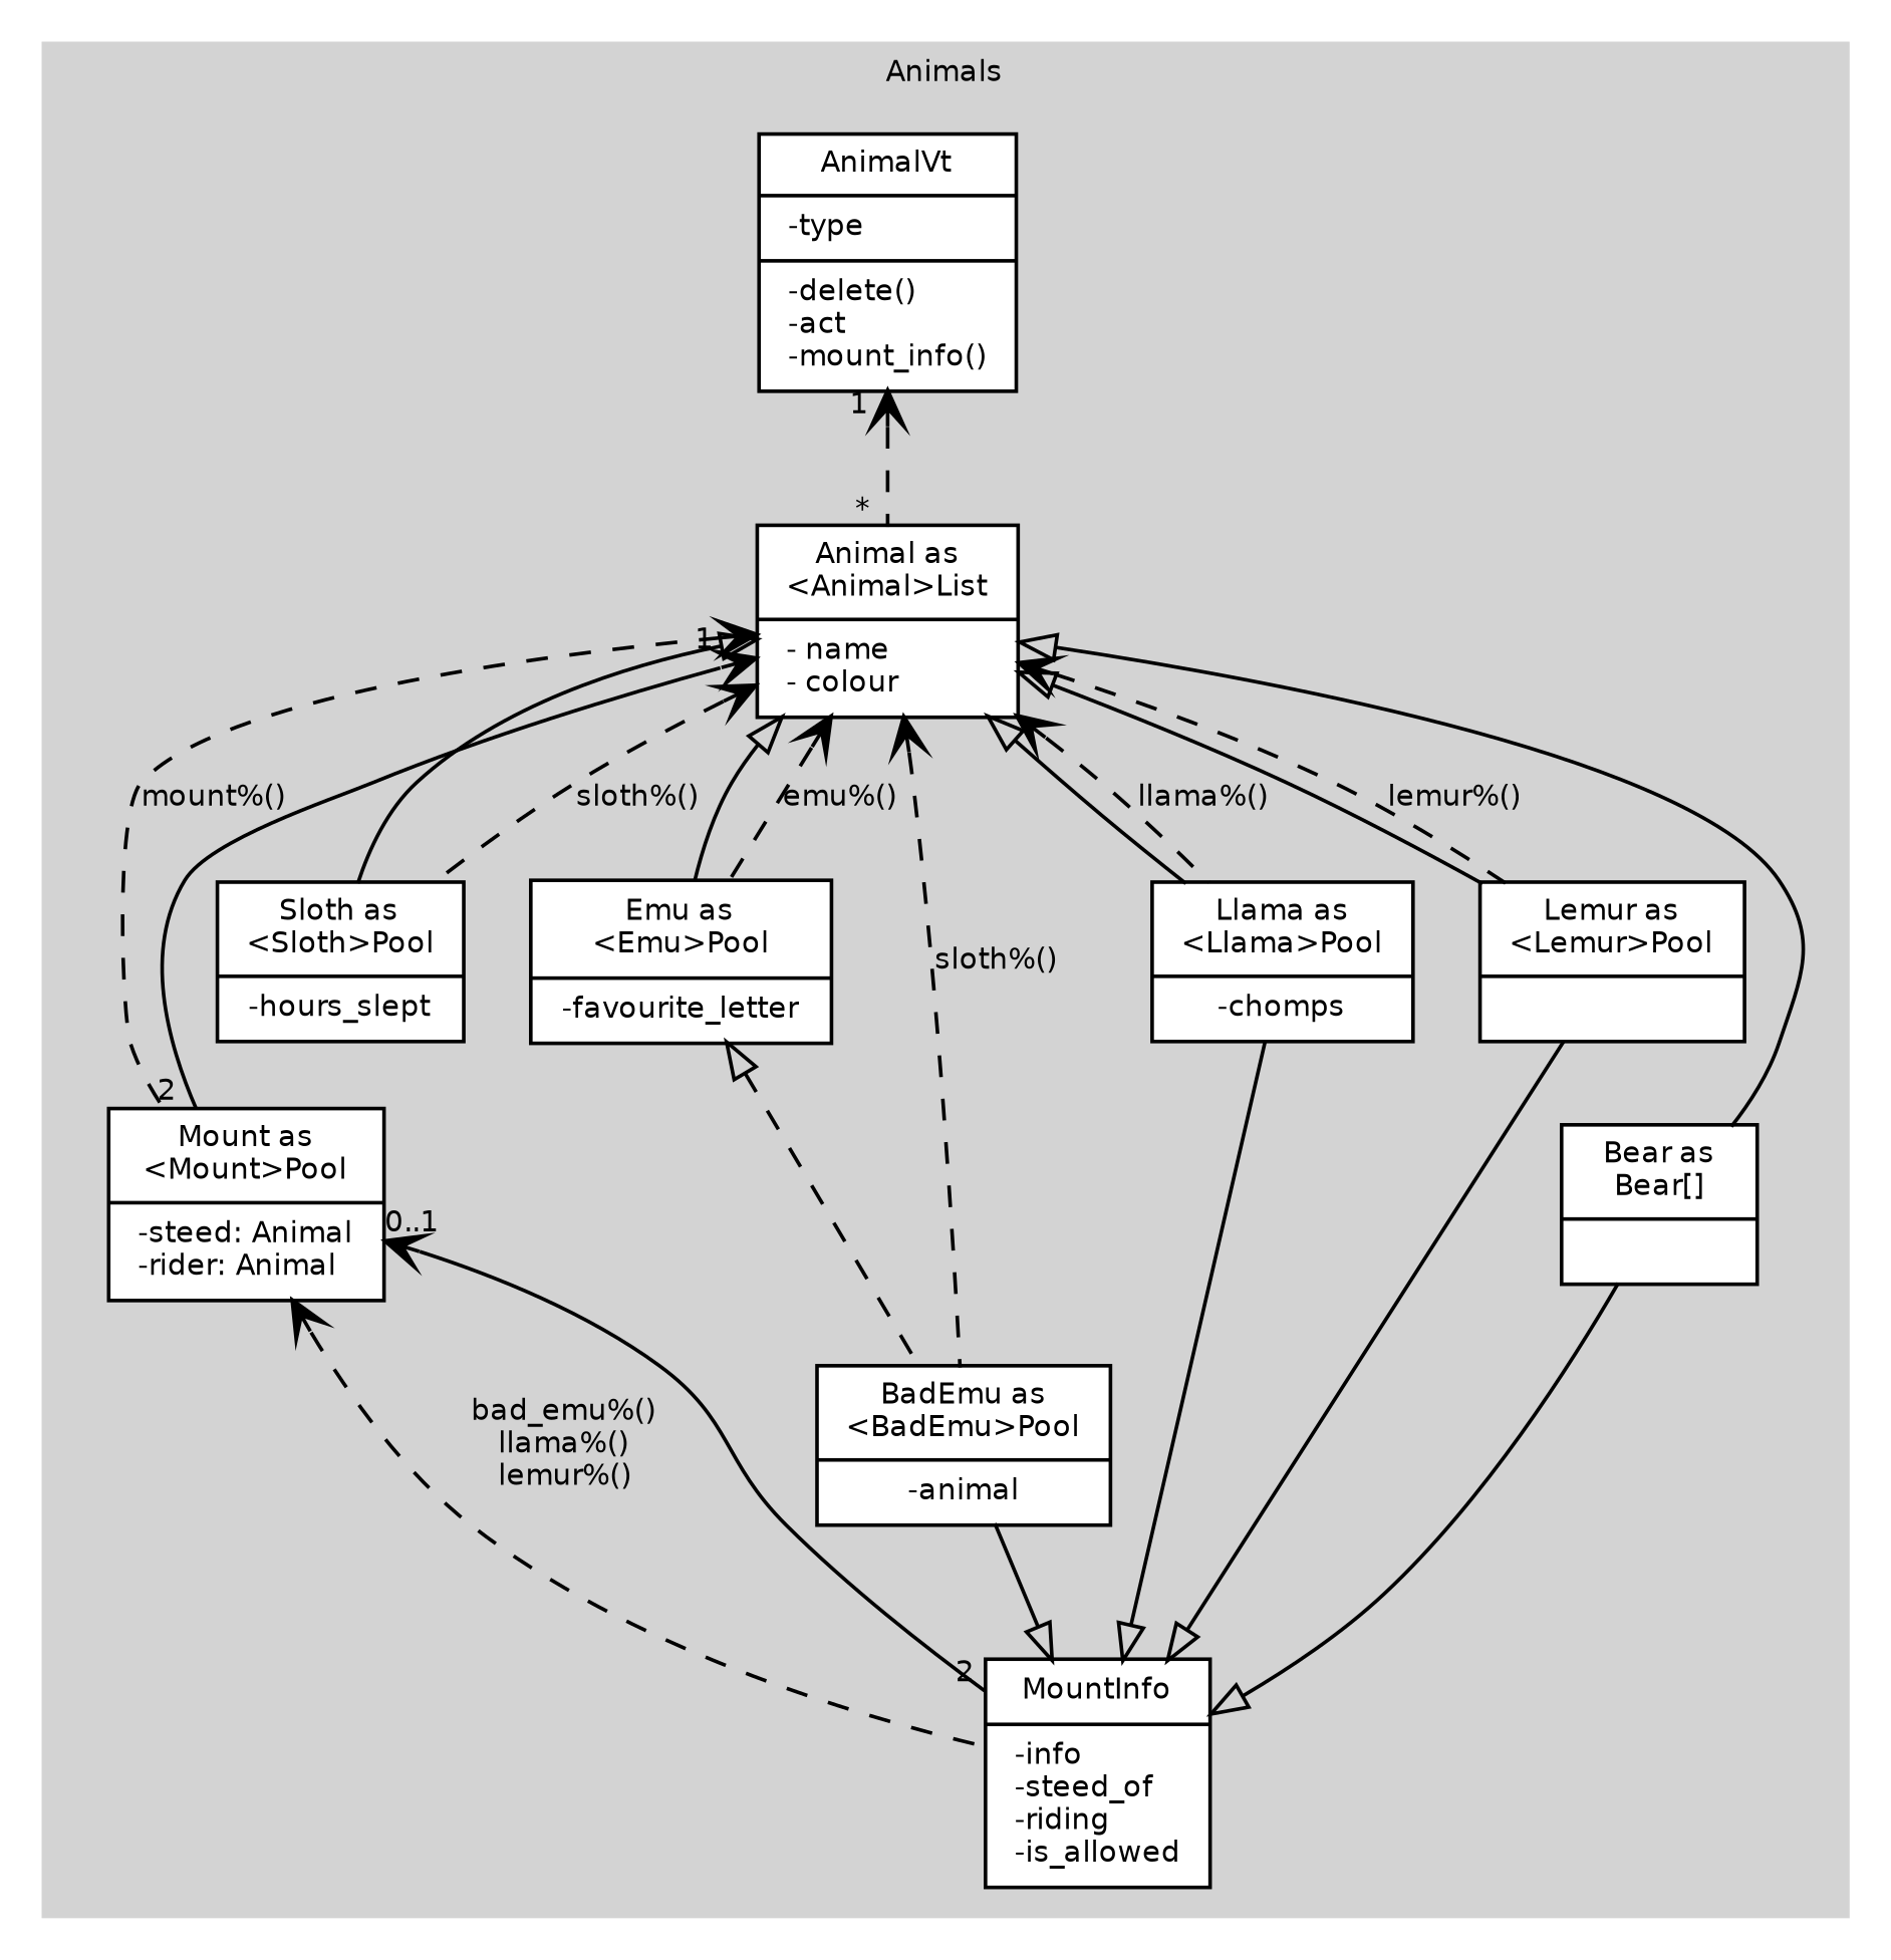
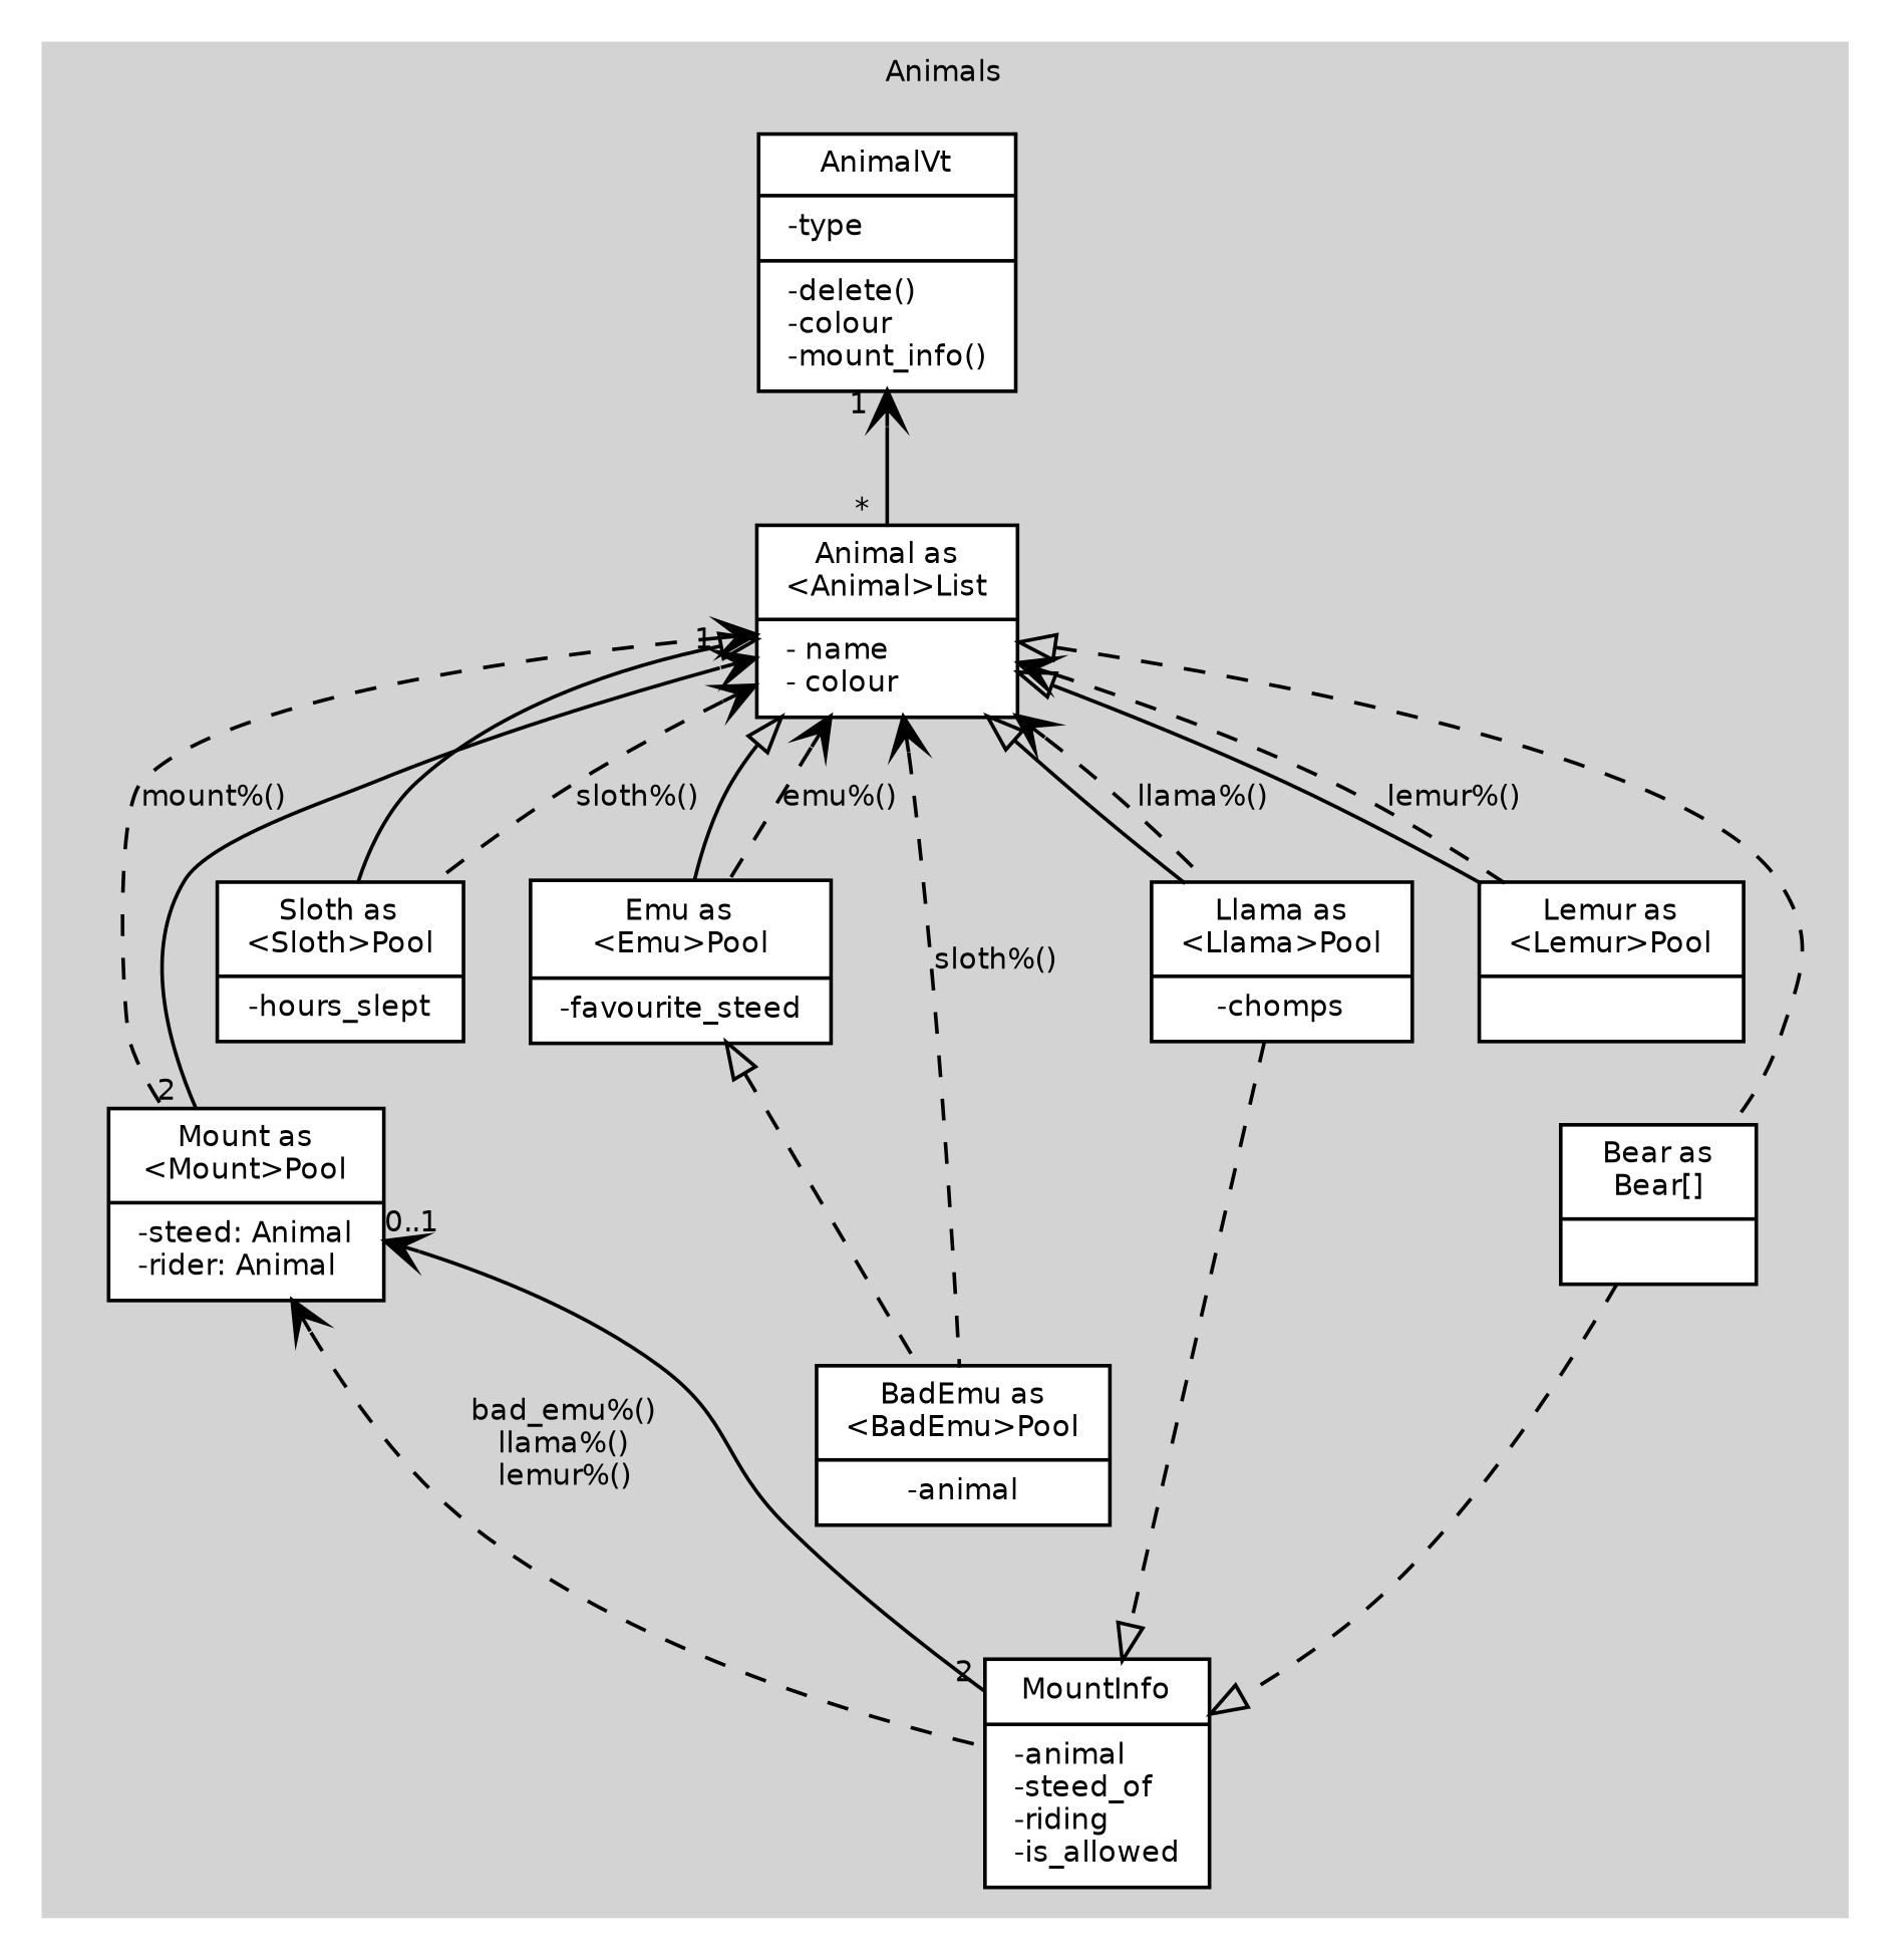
  digraph {
    fontname="Bitstream Vera Sans"
    fontsize=8
    node [fillcolor=white fontname="Bitstream Vera Sans" fontsize=8 shape=record style=filled]
    edge [arrowhead=empty arrowtail=vee dir=back fontname="Bitstream Vera Sans" fontsize=8 style=normal]
-   n1 [label="{AnimalVt|-type\l|-delete()\l-act\l-mount_info()\l}"]
+   n1 [label="{AnimalVt|-type\l|-delete()\l-colour\l-mount_info()\l}"]
    n2 [label="{Animal as\n\<Animal\>List|- name\l- colour\l}"]
    n3 [label="{Mount as\n\<Mount\>Pool|-steed: Animal\l-rider: Animal\l}"]
    n4 [label="{Sloth as\n\<Sloth\>Pool|-hours_slept}"]
-   n5 [label="{Emu as\n\<Emu\>Pool|-favourite_letter}"]
+   n5 [label="{Emu as\n\<Emu\>Pool|-favourite_steed}"]
    n6 [label="{BadEmu as\n\<BadEmu\>Pool|-animal}"]
    n7 [label="{Llama as\n\<Llama\>Pool|-chomps}"]
    n8 [label="{Lemur as\n\<Lemur\>Pool|}"]
    n9 [label="{Bear as\nBear[]|}"]
-   n10 [label="{MountInfo|-info\l-steed_of\l-riding\l-is_allowed\l}"]
+   n10 [label="{MountInfo|-animal\l-steed_of\l-riding\l-is_allowed\l}"]
    subgraph cluster_1 {
      color=lightgrey
      label=Animals
      style=filled
      n1
      n2
      n3
      n4
      n5
      n6
      n7
      n8
      n9
      n10
    }
    subgraph cluster_2 {
      color=grey
      fillcolor=clear
      label=static
    }
-   n1 -> n2 [headlabel="*  " style=dashed taillabel="  1  "]
+   n1 -> n2 [headlabel="*  " taillabel="  1  "]
    n2 -> n3 [label="mount%()" style=dashed]
    n2 -> n3 [headlabel=" 2  " taillabel="1     "]
    n2 -> n4 [arrowtail=empty]
    n2 -> n4 [label="sloth%()" style=dashed]
    n2 -> n5 [arrowtail=empty]
    n2 -> n5 [label="emu%()" style=dashed]
    n2 -> n6 [label="sloth%()" style=dashed]
    n2 -> n7 [arrowtail=empty]
    n2 -> n7 [label="llama%()" style=dashed]
    n2 -> n8 [arrowtail=empty]
    n2 -> n8 [label="lemur%()" style=dashed]
-   n2 -> n9 [arrowtail=empty]
+   n2 -> n9 [arrowtail=empty style=dashed]
    n3 -> n10 [label="bad_emu%()\nllama%()\nlemur%()" style=dashed]
    n3 -> n10 [headlabel="2 " taillabel="0..1"]
    n5 -> n6 [arrowtail=empty style=dashed]
-   n6 -> n10 [arrowtail=empty dir=forward]
-   n7 -> n10 [arrowtail=empty dir=forward]
-   n8 -> n10 [arrowtail=empty dir=forward]
-   n9 -> n10 [arrowtail=empty dir=forward]
+   n7 -> n10 [arrowtail=empty dir=forward style=dashed]
+   n9 -> n10 [arrowtail=empty dir=forward style=dashed]
  }
